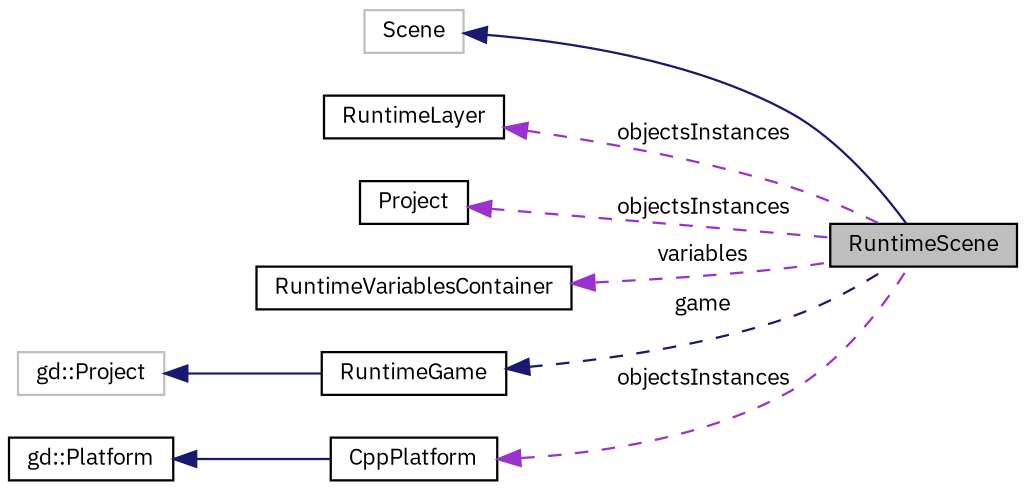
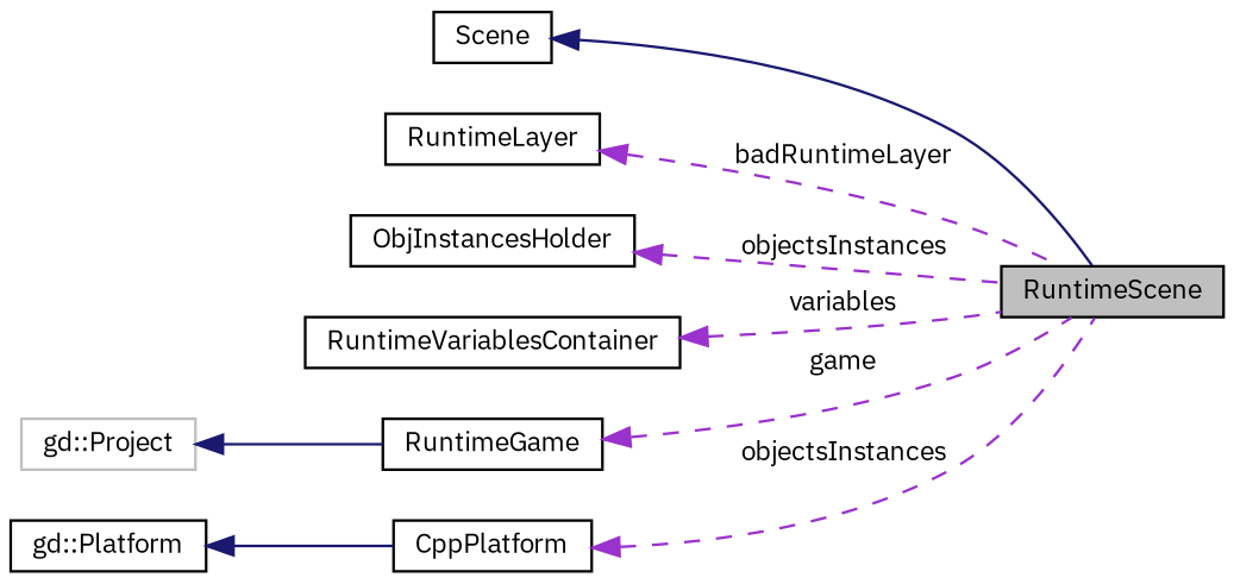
  digraph {
    fontname="IBM Plex Sans"
    rankdir=LR
    node [color=black fillcolor=white fontname="IBM Plex Sans" fontsize=10 shape=record style=filled]
    edge [color=darkorchid3 dir=back fontname="IBM Plex Sans" fontsize=10 labelfontname=Helvetica labelfontsize=10 style=dashed]
    n1 [fillcolor=grey75 fontcolor=black height=0.2 label=RuntimeScene width=0.4]
-   n2 [color=grey75 height=0.2 label=Scene width=0.4]
+   n2 [height=0.2 label=Scene width=0.4]
    n3 [height=0.2 label=RuntimeLayer width=0.4]
-   n4 [height=0.2 label=Project width=0.4]
+   n4 [height=0.2 label=ObjInstancesHolder width=0.4]
    n5 [height=0.2 label=RuntimeVariablesContainer width=0.4]
    n6 [height=0.2 label=RuntimeGame width=0.4]
    n7 [color=grey75 height=0.2 label="gd::Project" width=0.4]
    n8 [height=0.2 label=CppPlatform width=0.4]
    n9 [height=0.2 label="gd::Platform" width=0.4]
    n2 -> n1 [color=midnightblue style=solid]
-   n3 -> n1 [label=" objectsInstances"]
+   n3 -> n1 [label=" badRuntimeLayer"]
    n4 -> n1 [label=" objectsInstances"]
    n5 -> n1 [label=" variables"]
-   n6 -> n1 [color=midnightblue label=" game"]
+   n6 -> n1 [label=" game"]
    n7 -> n6 [color=midnightblue style=solid]
    n8 -> n1 [label=" objectsInstances"]
    n9 -> n8 [color=midnightblue style=solid]
  }
